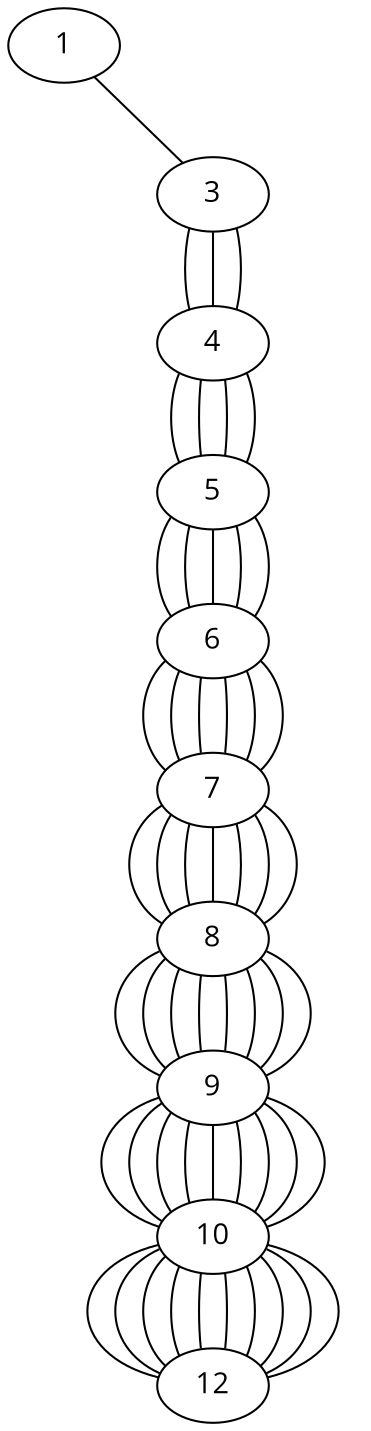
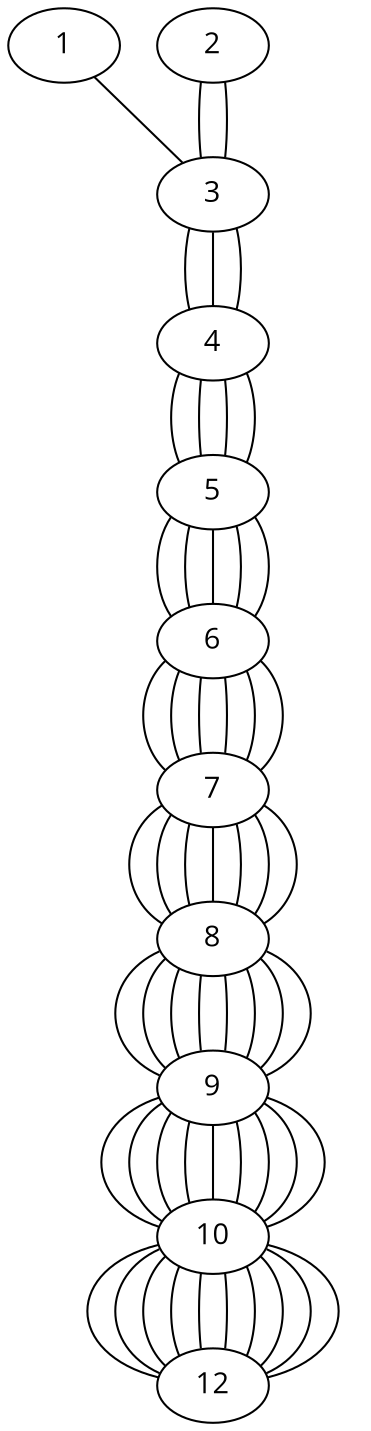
  graph {
    fontname="Open Sans"
    node [fontname="Open Sans"]
    edge [fontname="Open Sans"]
    1
    3
+   2
    4
    5
    6
    7
    8
    9
    10
    n11 [label=12]
    1 -- 3
    3 -- 4
    3 -- 4
    3 -- 4
+   2 -- 3
+   2 -- 3
    4 -- 5
    4 -- 5
    4 -- 5
    4 -- 5
    5 -- 6
    5 -- 6
    5 -- 6
    5 -- 6
    5 -- 6
    6 -- 7
    6 -- 7
    6 -- 7
    6 -- 7
    6 -- 7
    6 -- 7
    7 -- 8
    7 -- 8
    7 -- 8
    7 -- 8
    7 -- 8
    7 -- 8
    7 -- 8
    8 -- 9
    8 -- 9
    8 -- 9
    8 -- 9
    8 -- 9
    8 -- 9
    8 -- 9
    8 -- 9
    9 -- 10
    9 -- 10
    9 -- 10
    9 -- 10
    9 -- 10
    9 -- 10
    9 -- 10
    9 -- 10
    9 -- 10
    10 -- n11
    10 -- n11
    10 -- n11
    10 -- n11
    10 -- n11
    10 -- n11
    10 -- n11
    10 -- n11
    10 -- n11
    10 -- n11
  }
